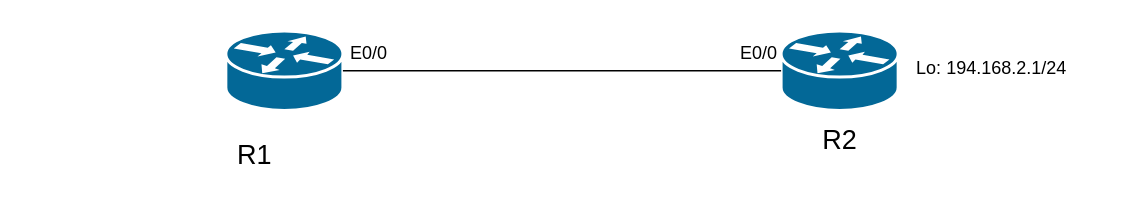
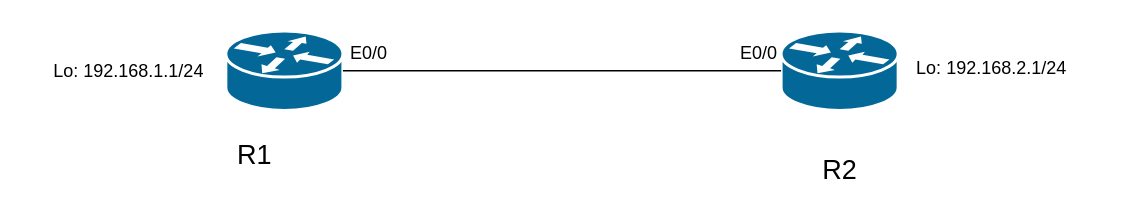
  <mxCell id="0" />
  <mxCell id="1" parent="0" />
  <mxCell id="2" value="" style="shape=mxgraph.cisco.routers.router;sketch=0;html=1;pointerEvents=1;dashed=0;fillColor=#036897;strokeColor=#ffffff;strokeWidth=2;verticalLabelPosition=bottom;verticalAlign=top;align=center;outlineConnect=0;" vertex="1" parent="1"><mxGeometry x="520" y="20" width="78" height="53" as="geometry" /></mxCell>
  <mxCell id="3" value="" style="shape=mxgraph.cisco.routers.router;sketch=0;html=1;pointerEvents=1;dashed=0;fillColor=#036897;strokeColor=#ffffff;strokeWidth=2;verticalLabelPosition=bottom;verticalAlign=top;align=center;outlineConnect=0;" vertex="1" parent="1"><mxGeometry x="150" y="20" width="78" height="53" as="geometry" /></mxCell>
  <mxCell id="4" value="" style="endArrow=none;html=1;rounded=0;" edge="1" parent="1" source="3" target="2"><mxGeometry width="50" height="50" relative="1" as="geometry"><mxPoint x="350" y="90" as="sourcePoint" /><mxPoint x="400" y="40" as="targetPoint" /></mxGeometry></mxCell>
  <mxCell id="5" value="E0/0" style="text;html=1;align=center;verticalAlign=middle;resizable=0;points=[];autosize=1;strokeColor=none;fillColor=none;" vertex="1" parent="1"><mxGeometry x="220" y="20" width="50" height="30" as="geometry" /></mxCell>
  <mxCell id="6" value="E0/0" style="text;html=1;align=center;verticalAlign=middle;resizable=0;points=[];autosize=1;strokeColor=none;fillColor=none;" vertex="1" parent="1"><mxGeometry x="480" y="20" width="50" height="30" as="geometry" /></mxCell>
  <mxCell id="7" value="&lt;font style=&quot;font-size: 18px;&quot;&gt;R1&lt;/font&gt;" style="text;html=1;align=center;verticalAlign=middle;resizable=0;points=[];autosize=1;strokeColor=none;fillColor=none;" vertex="1" parent="1"><mxGeometry x="144" y="83" width="50" height="40" as="geometry" /></mxCell>
- <mxCell id="8" value="&lt;font style=&quot;font-size: 18px;&quot;&gt;R2&lt;/font&gt;" style="text;html=1;align=center;verticalAlign=middle;resizable=0;points=[];autosize=1;strokeColor=none;fillColor=none;" vertex="1" parent="1"><mxGeometry x="534" y="73" width="50" height="40" as="geometry" /></mxCell>
- <mxCell id="9" value="Lo: 194.168.2.1/24" style="text;html=1;align=center;verticalAlign=middle;resizable=0;points=[];autosize=1;strokeColor=none;fillColor=none;" vertex="1" parent="1"><mxGeometry x="595" y="30" width="130" height="30" as="geometry" /></mxCell>
+ <mxCell id="8" value="&lt;font style=&quot;font-size: 18px;&quot;&gt;R2&lt;/font&gt;" style="text;html=1;align=center;verticalAlign=middle;resizable=0;points=[];autosize=1;strokeColor=none;fillColor=none;" vertex="1" parent="1"><mxGeometry x="534" y="93" width="50" height="40" as="geometry" /></mxCell>
+ <mxCell id="9" value="Lo: 192.168.2.1/24" style="text;html=1;align=center;verticalAlign=middle;resizable=0;points=[];autosize=1;strokeColor=none;fillColor=none;" vertex="1" parent="1"><mxGeometry x="595" y="30" width="130" height="30" as="geometry" /></mxCell>
+ <mxCell id="10" value="Lo: 192.168.1.1/24" style="text;html=1;align=center;verticalAlign=middle;resizable=0;points=[];autosize=1;strokeColor=none;fillColor=none;" vertex="1" parent="1"><mxGeometry x="20" y="31.5" width="130" height="30" as="geometry" /></mxCell>
